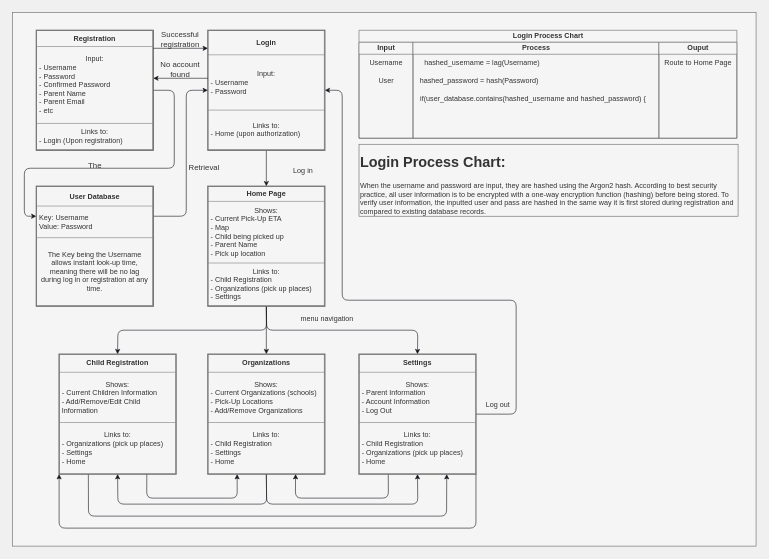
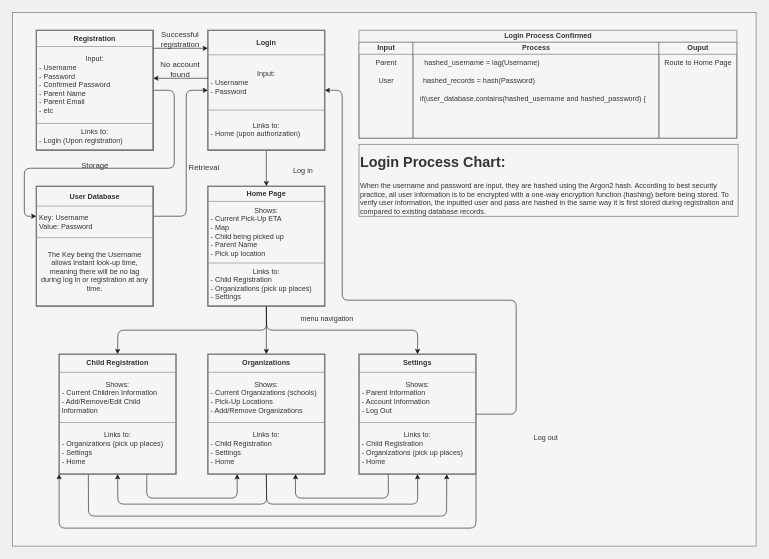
  <mxCell id="0" />
  <mxCell id="1" parent="0" />
  <mxCell id="2" value="" style="rounded=0;whiteSpace=wrap;html=1;labelBackgroundColor=none;fontColor=#333333;fillColor=#f5f5f5;strokeColor=#666666;" vertex="1" parent="1"><mxGeometry width="1240" height="890" as="geometry" x="20" y="20" /></mxCell>
  <mxCell id="3" style="edgeStyle=none;html=1;exitX=0.5;exitY=1;exitDx=0;exitDy=0;entryX=0.5;entryY=0;entryDx=0;entryDy=0;fontColor=#F0F0F0;labelBackgroundColor=none;strokeColor=#18141D;" edge="1" parent="1" source="6" target="9"><mxGeometry relative="1" as="geometry"><Array as="points"><mxPoint x="444" y="550" /><mxPoint x="196" y="550" /></Array></mxGeometry></mxCell>
  <mxCell id="4" style="edgeStyle=none;html=1;exitX=0.5;exitY=1;exitDx=0;exitDy=0;entryX=0.5;entryY=0;entryDx=0;entryDy=0;fontColor=#F0F0F0;labelBackgroundColor=none;strokeColor=#18141D;" edge="1" parent="1" source="6" target="12"><mxGeometry relative="1" as="geometry" /></mxCell>
  <mxCell id="5" style="edgeStyle=none;html=1;exitX=0.5;exitY=1;exitDx=0;exitDy=0;entryX=0.5;entryY=0;entryDx=0;entryDy=0;fontColor=#F0F0F0;labelBackgroundColor=none;strokeColor=#18141D;" edge="1" parent="1" source="6" target="16"><mxGeometry relative="1" as="geometry"><Array as="points"><mxPoint x="444" y="550" /><mxPoint x="696" y="550" /></Array></mxGeometry></mxCell>
  <mxCell id="6" value="&lt;table border=&quot;1&quot; width=&quot;100%&quot; height=&quot;100%&quot; cellpadding=&quot;4&quot; style=&quot;width:100%;height:100%;border-collapse:collapse;&quot;&gt;&lt;tbody&gt;&lt;tr&gt;&lt;th align=&quot;center&quot;&gt;Home Page&lt;/th&gt;&lt;/tr&gt;&lt;tr&gt;&lt;td&gt;&lt;div style=&quot;text-align: center;&quot;&gt;&lt;span style=&quot;&quot;&gt;Shows:&lt;/span&gt;&lt;/div&gt;- Current Pick-Up ETA&lt;br&gt;- Map&lt;br&gt;- Child being picked up&lt;br&gt;- Parent Name&lt;br&gt;- Pick up location&lt;/td&gt;&lt;/tr&gt;&lt;tr&gt;&lt;td&gt;&lt;div style=&quot;text-align: center;&quot;&gt;&lt;span style=&quot;&quot;&gt;Links to:&lt;/span&gt;&lt;/div&gt;- Child Registration&lt;br&gt;- Organizations (pick up places)&lt;br&gt;- Settings&lt;/td&gt;&lt;/tr&gt;&lt;/tbody&gt;&lt;/table&gt;" style="text;html=1;whiteSpace=wrap;strokeColor=#666666;fillColor=#f5f5f5;overflow=fill;strokeWidth=2;fontColor=#333333;labelBackgroundColor=none;" vertex="1" parent="1"><mxGeometry x="346" y="310" width="195" height="200" as="geometry" /></mxCell>
  <mxCell id="7" style="edgeStyle=none;html=1;exitX=0.75;exitY=1;exitDx=0;exitDy=0;entryX=0.25;entryY=1;entryDx=0;entryDy=0;fontColor=#F0F0F0;labelBackgroundColor=none;strokeColor=#18141D;" edge="1" parent="1" source="9" target="12"><mxGeometry relative="1" as="geometry"><Array as="points"><mxPoint x="244" y="830" /><mxPoint x="395" y="830" /></Array></mxGeometry></mxCell>
  <mxCell id="8" style="edgeStyle=none;html=1;exitX=0.25;exitY=1;exitDx=0;exitDy=0;entryX=0.75;entryY=1;entryDx=0;entryDy=0;fontColor=#F0F0F0;labelBackgroundColor=none;strokeColor=#18141D;" edge="1" parent="1" source="9" target="16"><mxGeometry relative="1" as="geometry"><Array as="points"><mxPoint x="147" y="860" /><mxPoint x="744" y="860" /></Array></mxGeometry></mxCell>
  <mxCell id="9" value="&lt;table border=&quot;1&quot; width=&quot;100%&quot; height=&quot;100%&quot; cellpadding=&quot;4&quot; style=&quot;width:100%;height:100%;border-collapse:collapse;&quot;&gt;&lt;tbody&gt;&lt;tr&gt;&lt;th align=&quot;center&quot;&gt;Child Registration&lt;/th&gt;&lt;/tr&gt;&lt;tr&gt;&lt;td&gt;&lt;div style=&quot;text-align: center;&quot;&gt;&lt;span style=&quot;&quot;&gt;Shows:&lt;/span&gt;&lt;/div&gt;- Current Children Information&lt;br&gt;- Add/Remove/Edit Child Information&lt;br&gt;&lt;/td&gt;&lt;/tr&gt;&lt;tr&gt;&lt;td&gt;&lt;div style=&quot;text-align: center;&quot;&gt;&lt;span style=&quot;&quot;&gt;Links to:&lt;/span&gt;&lt;/div&gt;- Organizations (pick up places)&lt;br&gt;- Settings&lt;br&gt;- Home&lt;/td&gt;&lt;/tr&gt;&lt;/tbody&gt;&lt;/table&gt;" style="text;html=1;whiteSpace=wrap;strokeColor=#666666;fillColor=#f5f5f5;overflow=fill;strokeWidth=2;fontColor=#333333;labelBackgroundColor=none;" vertex="1" parent="1"><mxGeometry x="98" y="590" width="195" height="200" as="geometry" /></mxCell>
  <mxCell id="10" style="edgeStyle=none;html=1;exitX=0.5;exitY=1;exitDx=0;exitDy=0;entryX=0.5;entryY=1;entryDx=0;entryDy=0;fontColor=#F0F0F0;labelBackgroundColor=none;strokeColor=#18141D;" edge="1" parent="1" source="12" target="9"><mxGeometry relative="1" as="geometry"><Array as="points"><mxPoint x="444" y="840" /><mxPoint x="196" y="840" /></Array></mxGeometry></mxCell>
  <mxCell id="11" style="edgeStyle=none;html=1;exitX=0.5;exitY=1;exitDx=0;exitDy=0;entryX=0.5;entryY=1;entryDx=0;entryDy=0;fontColor=#F0F0F0;labelBackgroundColor=none;strokeColor=#18141D;" edge="1" parent="1" source="12" target="16"><mxGeometry relative="1" as="geometry"><Array as="points"><mxPoint x="444" y="840" /><mxPoint x="696" y="840" /></Array></mxGeometry></mxCell>
  <mxCell id="12" value="&lt;table border=&quot;1&quot; width=&quot;100%&quot; height=&quot;100%&quot; cellpadding=&quot;4&quot; style=&quot;width:100%;height:100%;border-collapse:collapse;&quot;&gt;&lt;tbody&gt;&lt;tr&gt;&lt;th align=&quot;center&quot;&gt;Organizations&lt;/th&gt;&lt;/tr&gt;&lt;tr&gt;&lt;td&gt;&lt;div style=&quot;text-align: center;&quot;&gt;&lt;span style=&quot;&quot;&gt;Shows:&lt;/span&gt;&lt;/div&gt;- Current Organizations (schools)&lt;br&gt;- Pick-Up Locations&lt;br&gt;- Add/Remove Organizations&lt;br&gt;&lt;/td&gt;&lt;/tr&gt;&lt;tr&gt;&lt;td&gt;&lt;div style=&quot;text-align: center;&quot;&gt;&lt;span style=&quot;&quot;&gt;Links to:&lt;/span&gt;&lt;/div&gt;- Child Registration&lt;br&gt;- Settings&lt;br&gt;- Home&lt;/td&gt;&lt;/tr&gt;&lt;/tbody&gt;&lt;/table&gt;" style="text;html=1;whiteSpace=wrap;strokeColor=#666666;fillColor=#f5f5f5;overflow=fill;strokeWidth=2;fontColor=#333333;labelBackgroundColor=none;" vertex="1" parent="1"><mxGeometry x="346" y="590" width="195" height="200" as="geometry" /></mxCell>
  <mxCell id="13" style="edgeStyle=none;html=1;exitX=1;exitY=0.5;exitDx=0;exitDy=0;entryX=1;entryY=0.5;entryDx=0;entryDy=0;fontColor=#F0F0F0;labelBackgroundColor=none;strokeColor=#18141D;" edge="1" parent="1" source="16" target="18"><mxGeometry relative="1" as="geometry"><Array as="points"><mxPoint x="860" y="690" /><mxPoint x="860" y="500" /><mxPoint x="570" y="500" /><mxPoint x="570" y="150" /></Array></mxGeometry></mxCell>
  <mxCell id="14" style="edgeStyle=none;html=1;exitX=0.25;exitY=1;exitDx=0;exitDy=0;entryX=0.75;entryY=1;entryDx=0;entryDy=0;fontColor=#F0F0F0;labelBackgroundColor=none;strokeColor=#18141D;" edge="1" parent="1" source="16" target="12"><mxGeometry relative="1" as="geometry"><Array as="points"><mxPoint x="647" y="830" /><mxPoint x="492" y="830" /></Array></mxGeometry></mxCell>
  <mxCell id="15" style="edgeStyle=none;html=1;exitX=1;exitY=1;exitDx=0;exitDy=0;entryX=0;entryY=1;entryDx=0;entryDy=0;fontColor=#F0F0F0;labelBackgroundColor=none;strokeColor=#18141D;" edge="1" parent="1" source="16" target="9"><mxGeometry relative="1" as="geometry"><Array as="points"><mxPoint x="793" y="880" /><mxPoint x="98" y="880" /></Array></mxGeometry></mxCell>
  <mxCell id="16" value="&lt;table border=&quot;1&quot; width=&quot;100%&quot; height=&quot;100%&quot; cellpadding=&quot;4&quot; style=&quot;width:100%;height:100%;border-collapse:collapse;&quot;&gt;&lt;tbody&gt;&lt;tr&gt;&lt;th align=&quot;center&quot;&gt;Settings&lt;/th&gt;&lt;/tr&gt;&lt;tr&gt;&lt;td&gt;&lt;div style=&quot;text-align: center;&quot;&gt;&lt;span style=&quot;&quot;&gt;Shows:&lt;/span&gt;&lt;/div&gt;- Parent Information&lt;br&gt;- Account Information&lt;br&gt;- Log Out&lt;/td&gt;&lt;/tr&gt;&lt;tr&gt;&lt;td&gt;&lt;div style=&quot;text-align: center;&quot;&gt;&lt;span style=&quot;&quot;&gt;Links to:&lt;/span&gt;&lt;/div&gt;- Child Registration&lt;br&gt;- Organizations (pick up places)&lt;br&gt;- Home&lt;br&gt;&lt;/td&gt;&lt;/tr&gt;&lt;/tbody&gt;&lt;/table&gt;" style="text;html=1;whiteSpace=wrap;strokeColor=#666666;fillColor=#f5f5f5;overflow=fill;strokeWidth=2;fontColor=#333333;labelBackgroundColor=none;" vertex="1" parent="1"><mxGeometry x="598" y="590" width="195" height="200" as="geometry" /></mxCell>
  <mxCell id="17" style="edgeStyle=none;html=1;exitX=0.5;exitY=1;exitDx=0;exitDy=0;entryX=0.5;entryY=0;entryDx=0;entryDy=0;fontColor=#F0F0F0;labelBackgroundColor=none;strokeColor=#18141D;" edge="1" parent="1" source="18" target="6"><mxGeometry relative="1" as="geometry" /></mxCell>
  <mxCell id="18" value="&lt;table border=&quot;1&quot; width=&quot;100%&quot; height=&quot;100%&quot; cellpadding=&quot;4&quot; style=&quot;width:100%;height:100%;border-collapse:collapse;&quot;&gt;&lt;tbody&gt;&lt;tr&gt;&lt;th align=&quot;center&quot;&gt;Login&lt;/th&gt;&lt;/tr&gt;&lt;tr&gt;&lt;td&gt;&lt;div style=&quot;text-align: center;&quot;&gt;&lt;span style=&quot;&quot;&gt;Input:&lt;/span&gt;&lt;/div&gt;&lt;div style=&quot;&quot;&gt;- Username&lt;/div&gt;&lt;div style=&quot;&quot;&gt;- Password&lt;/div&gt;&lt;/td&gt;&lt;/tr&gt;&lt;tr&gt;&lt;td&gt;&lt;div style=&quot;text-align: center;&quot;&gt;&lt;span style=&quot;&quot;&gt;Links to:&lt;/span&gt;&lt;/div&gt;- Home (upon authorization)&lt;/td&gt;&lt;/tr&gt;&lt;/tbody&gt;&lt;/table&gt;" style="text;html=1;whiteSpace=wrap;strokeColor=#666666;fillColor=#f5f5f5;overflow=fill;strokeWidth=2;fontColor=#333333;labelBackgroundColor=none;" vertex="1" parent="1"><mxGeometry x="346" y="50" width="195" height="200" as="geometry" /></mxCell>
- <mxCell id="19" value="Login Process Chart" style="swimlane;childLayout=stackLayout;resizeParent=1;resizeParentMax=0;startSize=20;html=1;fontColor=#333333;labelBackgroundColor=none;fillColor=#f5f5f5;strokeColor=#666666;" vertex="1" parent="1"><mxGeometry x="598" y="50" width="630" height="180" as="geometry" /></mxCell>
+ <mxCell id="19" value="Login Process Confirmed" style="swimlane;childLayout=stackLayout;resizeParent=1;resizeParentMax=0;startSize=20;html=1;fontColor=#333333;labelBackgroundColor=none;fillColor=#f5f5f5;strokeColor=#666666;" vertex="1" parent="1"><mxGeometry x="598" y="50" width="630" height="180" as="geometry" /></mxCell>
  <mxCell id="20" value="Input" style="swimlane;startSize=20;html=1;fontColor=#333333;labelBackgroundColor=none;fillColor=#f5f5f5;strokeColor=#666666;" vertex="1" parent="19"><mxGeometry y="20" width="90" height="160" as="geometry"><mxRectangle y="20" width="40" height="460" as="alternateBounds" /></mxGeometry></mxCell>
- <mxCell id="21" value="Username" style="text;html=1;align=center;verticalAlign=middle;resizable=0;points=[];autosize=1;strokeColor=none;fillColor=none;fontColor=#333333;labelBackgroundColor=none;" vertex="1" parent="20"><mxGeometry x="5.0" y="20" width="80" height="30" as="geometry" /></mxCell>
+ <mxCell id="21" value="Parent" style="text;html=1;align=center;verticalAlign=middle;resizable=0;points=[];autosize=1;strokeColor=none;fillColor=none;fontColor=#333333;labelBackgroundColor=none;" vertex="1" parent="20"><mxGeometry x="5.0" y="20" width="80" height="30" as="geometry" /></mxCell>
  <mxCell id="22" value="User" style="text;html=1;align=center;verticalAlign=middle;resizable=0;points=[];autosize=1;strokeColor=none;fillColor=none;fontColor=#333333;labelBackgroundColor=none;" vertex="1" parent="20"><mxGeometry x="5.0" y="50" width="80" height="30" as="geometry" /></mxCell>
  <mxCell id="23" value="Process" style="swimlane;startSize=20;html=1;fontColor=#333333;labelBackgroundColor=none;fillColor=#f5f5f5;swimlaneLine=1;strokeColor=#666666;" vertex="1" parent="19"><mxGeometry x="90" y="20" width="410" height="160" as="geometry" /></mxCell>
  <mxCell id="24" value="hashed_username = lag(Username)" style="text;html=1;align=center;verticalAlign=middle;resizable=0;points=[];autosize=1;strokeColor=none;fillColor=none;fontColor=#333333;labelBackgroundColor=none;" vertex="1" parent="23"><mxGeometry y="20" width="230" height="30" as="geometry" /></mxCell>
- <mxCell id="25" value="hashed_password = hash(Password)" style="text;html=1;align=center;verticalAlign=middle;resizable=0;points=[];autosize=1;strokeColor=none;fillColor=none;fontColor=#333333;labelBackgroundColor=none;" vertex="1" parent="23"><mxGeometry y="50" width="220" height="30" as="geometry" /></mxCell>
+ <mxCell id="25" value="hashed_records = hash(Password)" style="text;html=1;align=center;verticalAlign=middle;resizable=0;points=[];autosize=1;strokeColor=none;fillColor=none;fontColor=#333333;labelBackgroundColor=none;" vertex="1" parent="23"><mxGeometry y="50" width="220" height="30" as="geometry" /></mxCell>
  <mxCell id="26" value="if(user_database.contains(hashed_username and hashed_password) {" style="text;html=1;align=center;verticalAlign=middle;resizable=0;points=[];autosize=1;strokeColor=none;fillColor=none;fontColor=#333333;labelBackgroundColor=none;" vertex="1" parent="23"><mxGeometry y="80" width="400" height="30" as="geometry" /></mxCell>
  <mxCell id="27" value="Ouput" style="swimlane;startSize=20;html=1;fontColor=#333333;labelBackgroundColor=none;fillColor=#f5f5f5;strokeColor=#666666;" vertex="1" parent="19"><mxGeometry x="500" y="20" width="130" height="160" as="geometry" /></mxCell>
  <mxCell id="28" value="Route to Home Page" style="text;html=1;align=center;verticalAlign=middle;resizable=0;points=[];autosize=1;strokeColor=none;fillColor=none;fontColor=#333333;labelBackgroundColor=none;" vertex="1" parent="27"><mxGeometry x="-5" y="20" width="140" height="30" as="geometry" /></mxCell>
- <mxCell id="29" value="Log out" style="text;html=1;strokeColor=none;fillColor=none;align=center;verticalAlign=middle;whiteSpace=wrap;rounded=0;fontColor=#333333;labelBackgroundColor=none;" vertex="1" parent="1"><mxGeometry x="800" y="660" width="60" height="30" as="geometry" /></mxCell>
+ <mxCell id="29" value="Log out" style="text;html=1;strokeColor=none;fillColor=none;align=center;verticalAlign=middle;whiteSpace=wrap;rounded=0;fontColor=#333333;labelBackgroundColor=none;" vertex="1" parent="1"><mxGeometry x="880" y="715" width="60" height="30" as="geometry" /></mxCell>
  <mxCell id="30" value="Log in" style="text;html=1;strokeColor=none;fillColor=none;align=center;verticalAlign=middle;whiteSpace=wrap;rounded=0;fontColor=#333333;labelBackgroundColor=none;" vertex="1" parent="1"><mxGeometry x="475" y="270" width="60" height="30" as="geometry" /></mxCell>
  <mxCell id="31" value="menu navigation" style="text;html=1;strokeColor=none;fillColor=none;align=center;verticalAlign=middle;whiteSpace=wrap;rounded=0;fontColor=#333333;labelBackgroundColor=none;" vertex="1" parent="1"><mxGeometry x="490" y="516" width="110" height="29" as="geometry" /></mxCell>
  <mxCell id="32" value="&lt;h1&gt;Login Process Chart:&lt;/h1&gt;&lt;div&gt;When the username and password are input, they are hashed using the Argon2 hash. According to best security practice, all user information is to be encrypted with a one-way encryption function (hashing) before being stored. To verify user information, the inputted user and pass are hashed in the same way it is first stored during registration and compared to existing database records.&lt;/div&gt;" style="whiteSpace=wrap;html=1;rotation=0;labelBackgroundColor=none;fontColor=#333333;fillColor=#f5f5f5;strokeColor=#666666;align=left;" vertex="1" parent="1"><mxGeometry x="598" y="240" width="632" height="120" as="geometry" /></mxCell>
  <mxCell id="33" style="edgeStyle=none;html=1;exitX=1;exitY=0.5;exitDx=0;exitDy=0;entryX=0;entryY=0.25;entryDx=0;entryDy=0;labelBackgroundColor=none;strokeColor=#18141D;fontSize=13;fontColor=#F0F0F0;" edge="1" parent="1" source="34" target="38"><mxGeometry relative="1" as="geometry"><Array as="points"><mxPoint x="290" y="150" /><mxPoint x="290" y="280" /><mxPoint x="40" y="280" /><mxPoint x="40" y="360" /></Array></mxGeometry></mxCell>
  <mxCell id="34" value="&lt;table border=&quot;1&quot; width=&quot;100%&quot; height=&quot;100%&quot; cellpadding=&quot;4&quot; style=&quot;width:100%;height:100%;border-collapse:collapse;&quot;&gt;&lt;tbody&gt;&lt;tr&gt;&lt;th align=&quot;center&quot;&gt;Registration&lt;/th&gt;&lt;/tr&gt;&lt;tr&gt;&lt;td&gt;&lt;div style=&quot;text-align: center;&quot;&gt;&lt;span style=&quot;&quot;&gt;Input:&lt;/span&gt;&lt;/div&gt;&lt;div style=&quot;&quot;&gt;- Username&lt;/div&gt;&lt;div style=&quot;&quot;&gt;- Password&lt;/div&gt;&lt;div style=&quot;&quot;&gt;- Confirmed Password&lt;/div&gt;&lt;div style=&quot;&quot;&gt;- Parent Name&lt;/div&gt;&lt;div style=&quot;&quot;&gt;- Parent Email&lt;/div&gt;&lt;div style=&quot;&quot;&gt;- etc&lt;/div&gt;&lt;/td&gt;&lt;/tr&gt;&lt;tr&gt;&lt;td&gt;&lt;div style=&quot;text-align: center;&quot;&gt;&lt;span style=&quot;&quot;&gt;Links to:&lt;/span&gt;&lt;/div&gt;- Login (Upon registration)&lt;/td&gt;&lt;/tr&gt;&lt;/tbody&gt;&lt;/table&gt;" style="text;html=1;whiteSpace=wrap;strokeColor=#666666;fillColor=#f5f5f5;overflow=fill;strokeWidth=2;fontColor=#333333;labelBackgroundColor=none;" vertex="1" parent="1"><mxGeometry x="60" y="50" width="195" height="200" as="geometry" /></mxCell>
  <mxCell id="35" value="No account found" style="text;html=1;align=center;verticalAlign=middle;whiteSpace=wrap;rounded=0;labelBackgroundColor=none;fontSize=13;fillColor=none;fontColor=#333333;strokeColor=none;" vertex="1" parent="1"><mxGeometry x="250" y="100" width="100" height="30" as="geometry" /></mxCell>
  <mxCell id="36" value="Successful registration" style="text;html=1;align=center;verticalAlign=middle;whiteSpace=wrap;rounded=0;labelBackgroundColor=none;fontSize=13;fillColor=none;fontColor=#333333;strokeColor=none;" vertex="1" parent="1"><mxGeometry x="250" y="50" width="100" height="30" as="geometry" /></mxCell>
  <mxCell id="37" style="edgeStyle=none;html=1;exitX=1;exitY=0.25;exitDx=0;exitDy=0;entryX=0;entryY=0.5;entryDx=0;entryDy=0;labelBackgroundColor=none;strokeColor=#18141D;fontSize=13;fontColor=#F0F0F0;" edge="1" parent="1" source="38" target="18"><mxGeometry relative="1" as="geometry"><Array as="points"><mxPoint x="310" y="360" /><mxPoint x="310" y="150" /></Array></mxGeometry></mxCell>
  <mxCell id="38" value="&lt;table border=&quot;1&quot; width=&quot;100%&quot; height=&quot;100%&quot; cellpadding=&quot;4&quot; style=&quot;width:100%;height:100%;border-collapse:collapse;&quot;&gt;&lt;tbody&gt;&lt;tr&gt;&lt;th align=&quot;center&quot;&gt;User Database&lt;/th&gt;&lt;/tr&gt;&lt;tr&gt;&lt;td&gt;&lt;div style=&quot;&quot;&gt;&lt;span style=&quot;background-color: initial;&quot;&gt;Key: Username&lt;/span&gt;&lt;/div&gt;&lt;div style=&quot;&quot;&gt;&lt;span style=&quot;background-color: initial;&quot;&gt;Value: Password&lt;/span&gt;&lt;br&gt;&lt;/div&gt;&lt;/td&gt;&lt;/tr&gt;&lt;tr&gt;&lt;td&gt;&lt;div style=&quot;text-align: center;&quot;&gt;The Key being the Username allows instant look-up time, meaning there will be no lag during log in or registration at any time.&lt;/div&gt;&lt;/td&gt;&lt;/tr&gt;&lt;/tbody&gt;&lt;/table&gt;" style="text;html=1;whiteSpace=wrap;strokeColor=#666666;fillColor=#f5f5f5;overflow=fill;strokeWidth=2;fontColor=#333333;labelBackgroundColor=none;" vertex="1" parent="1"><mxGeometry x="60" y="310" width="195" height="200" as="geometry" /></mxCell>
  <mxCell id="39" style="edgeStyle=none;html=1;exitX=0;exitY=0.75;exitDx=0;exitDy=0;entryX=1;entryY=0.75;entryDx=0;entryDy=0;labelBackgroundColor=none;strokeColor=#18141D;fontSize=13;fontColor=#F0F0F0;" edge="1" parent="1"><mxGeometry relative="1" as="geometry"><mxPoint x="346" y="130" as="sourcePoint" /><mxPoint x="255" y="130" as="targetPoint" /></mxGeometry></mxCell>
  <mxCell id="40" style="edgeStyle=none;html=1;exitX=0;exitY=0.75;exitDx=0;exitDy=0;entryX=1;entryY=0.75;entryDx=0;entryDy=0;labelBackgroundColor=none;strokeColor=#18141D;fontSize=13;fontColor=#F0F0F0;" edge="1" parent="1"><mxGeometry relative="1" as="geometry"><mxPoint x="255" y="80" as="sourcePoint" /><mxPoint x="346" y="80" as="targetPoint" /></mxGeometry></mxCell>
- <mxCell id="41" value="The" style="text;html=1;align=center;verticalAlign=middle;whiteSpace=wrap;rounded=0;labelBackgroundColor=none;fontSize=13;fillColor=none;fontColor=#333333;strokeColor=none;" vertex="1" parent="1"><mxGeometry x="107.5" y="260" width="100" height="30" as="geometry" /></mxCell>
+ <mxCell id="41" value="Storage" style="text;html=1;align=center;verticalAlign=middle;whiteSpace=wrap;rounded=0;labelBackgroundColor=none;fontSize=13;fillColor=none;fontColor=#333333;strokeColor=none;" vertex="1" parent="1"><mxGeometry x="107.5" y="260" width="100" height="30" as="geometry" /></mxCell>
  <mxCell id="42" value="Retrieval" style="text;html=1;align=center;verticalAlign=middle;whiteSpace=wrap;rounded=0;labelBackgroundColor=none;fontSize=13;fillColor=none;fontColor=#333333;strokeColor=none;" vertex="1" parent="1"><mxGeometry x="290" y="263" width="100" height="30" as="geometry" /></mxCell>
